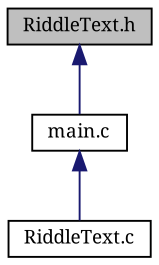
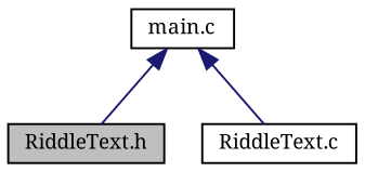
  digraph {
    fontname="Noto Serif"
    node [color=black fillcolor=white fontname="Noto Serif" fontsize=10 shape=record style=filled]
    edge [color=midnightblue dir=back fontname="Noto Serif" fontsize=10 labelfontname=Helvetica labelfontsize=10 style=solid]
    n1 [fillcolor=grey75 fontcolor=black height=0.2 label="RiddleText.h" width=0.4]
    n2 [height=0.2 label="main.c" width=0.4]
    n3 [height=0.2 label="RiddleText.c" width=0.4]
-   n1 -> n2
+   n2 -> n1
    n2 -> n3
  }
